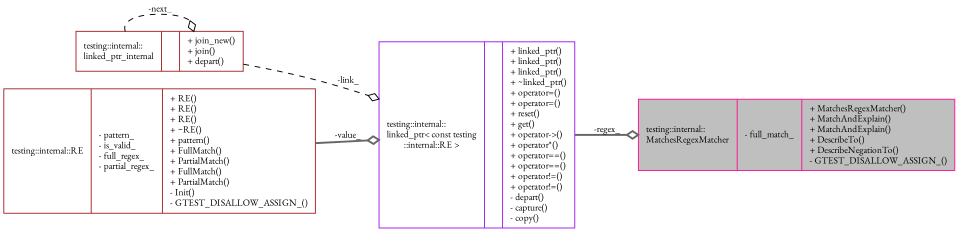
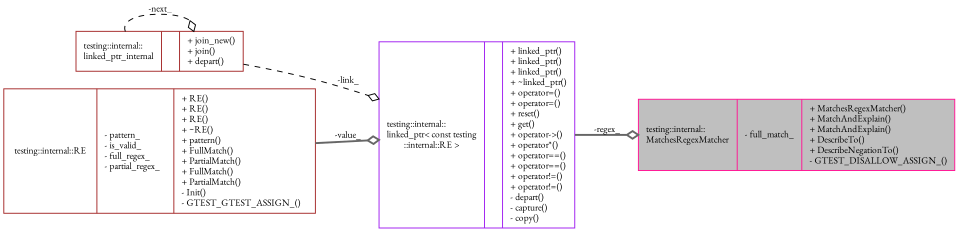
  digraph {
    rankdir=LR
    fontname="EB Garamond"
    node [color=brown fillcolor=white fontname="EB Garamond" fontsize=10 shape=record style=filled]
    edge [arrowhead=odiamond color=gray40 fontname="EB Garamond" fontsize=10 labelfontname=Helvetica labelfontsize=10 style=bold]
    n1 [color=deeppink fillcolor=grey75 fontcolor=black height=0.2 label="{testing::internal::\lMatchesRegexMatcher\n|- full_match_\l|+ MatchesRegexMatcher()\l+ MatchAndExplain()\l+ MatchAndExplain()\l+ DescribeTo()\l+ DescribeNegationTo()\l- GTEST_DISALLOW_ASSIGN_()\l}" width=0.4]
    n2 [color=purple height=0.2 label="{testing::internal::\llinked_ptr\< const testing\l::internal::RE \>\n||+ linked_ptr()\l+ linked_ptr()\l+ linked_ptr()\l+ ~linked_ptr()\l+ operator=()\l+ operator=()\l+ reset()\l+ get()\l+ operator-\>()\l+ operator*()\l+ operator==()\l+ operator==()\l+ operator!=()\l+ operator!=()\l- depart()\l- capture()\l- copy()\l}" width=0.4]
    n3 [height=0.2 label="{testing::internal::\llinked_ptr_internal\n||+ join_new()\l+ join()\l+ depart()\l}" width=0.4]
-   n4 [height=0.2 label="{testing::internal::RE\n|- pattern_\l- is_valid_\l- full_regex_\l- partial_regex_\l|+ RE()\l+ RE()\l+ RE()\l+ ~RE()\l+ pattern()\l+ FullMatch()\l+ PartialMatch()\l+ FullMatch()\l+ PartialMatch()\l- Init()\l- GTEST_DISALLOW_ASSIGN_()\l}" width=0.4]
+   n4 [height=0.2 label="{testing::internal::RE\n|- pattern_\l- is_valid_\l- full_regex_\l- partial_regex_\l|+ RE()\l+ RE()\l+ RE()\l+ ~RE()\l+ pattern()\l+ FullMatch()\l+ PartialMatch()\l+ FullMatch()\l+ PartialMatch()\l- Init()\l- GTEST_GTEST_ASSIGN_()\l}" width=0.4]
    n2 -> n1 [label=" -regex_"]
    n3 -> n2 [color=black label=" -link_" style=dashed]
    n3 -> n3 [color=black label=" -next_" style=dashed]
    n4 -> n2 [label=" -value_"]
  }
